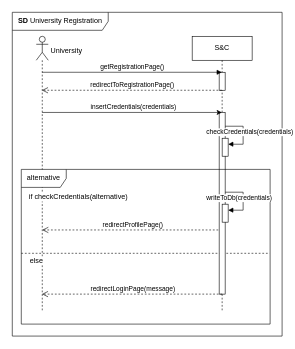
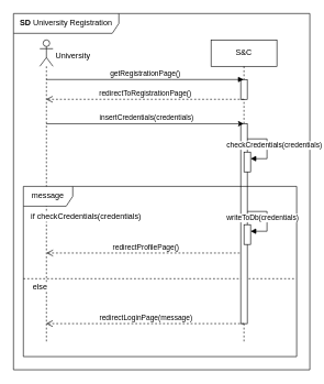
  <mxCell id="0" />
  <mxCell id="1" parent="0" />
  <mxCell id="2" value="redirectProfilePage()" style="html=1;verticalAlign=bottom;endArrow=open;dashed=1;endSize=8;curved=0;rounded=0;" parent="1" edge="1"><mxGeometry x="-0.002" relative="1" as="geometry"><mxPoint x="369.5" y="383" as="sourcePoint" /><mxPoint x="70" y="383" as="targetPoint" /><Array as="points"><mxPoint x="310" y="383" /><mxPoint x="250" y="383" /><mxPoint x="190" y="383" /><mxPoint x="160" y="383" /></Array><mxPoint as="offset" /></mxGeometry></mxCell>
  <mxCell id="3" value="" style="endArrow=none;dashed=1;html=1;rounded=0;exitX=0;exitY=0.53;exitDx=0;exitDy=0;exitPerimeter=0;entryX=0.998;entryY=0.53;entryDx=0;entryDy=0;entryPerimeter=0;" parent="1" edge="1"><mxGeometry width="50" height="50" relative="1" as="geometry"><mxPoint x="35" y="421.94" as="sourcePoint" /><mxPoint x="449.17" y="421.94" as="targetPoint" /><Array as="points" /></mxGeometry></mxCell>
  <mxCell id="4" value="&lt;b&gt;SD&lt;/b&gt;&amp;nbsp;University&amp;nbsp;Registration" style="shape=umlFrame;whiteSpace=wrap;html=1;pointerEvents=0;width=160;height=30;" parent="1" vertex="1"><mxGeometry x="20" y="20" width="450" height="540" as="geometry" /></mxCell>
  <mxCell id="5" value="S&amp;amp;C" style="shape=umlLifeline;perimeter=lifelinePerimeter;whiteSpace=wrap;html=1;container=1;dropTarget=0;collapsible=0;recursiveResize=0;outlineConnect=0;portConstraint=eastwest;newEdgeStyle={&quot;curved&quot;:0,&quot;rounded&quot;:0};" parent="1" vertex="1"><mxGeometry x="320" y="60" width="100" height="460" as="geometry" /></mxCell>
  <mxCell id="6" value="" style="html=1;points=[[0,0,0,0,5],[0,1,0,0,-5],[1,0,0,0,5],[1,1,0,0,-5]];perimeter=orthogonalPerimeter;outlineConnect=0;targetShapes=umlLifeline;portConstraint=eastwest;newEdgeStyle={&quot;curved&quot;:0,&quot;rounded&quot;:0};" parent="5" vertex="1"><mxGeometry x="45" y="60" width="10" height="30" as="geometry" /></mxCell>
  <mxCell id="7" value="" style="html=1;points=[[0,0,0,0,5],[0,1,0,0,-5],[1,0,0,0,5],[1,1,0,0,-5]];perimeter=orthogonalPerimeter;outlineConnect=0;targetShapes=umlLifeline;portConstraint=eastwest;newEdgeStyle={&quot;curved&quot;:0,&quot;rounded&quot;:0};" parent="5" vertex="1"><mxGeometry x="45" y="127" width="10" height="303" as="geometry" /></mxCell>
  <mxCell id="8" value="" style="html=1;points=[[0,0,0,0,5],[0,1,0,0,-5],[1,0,0,0,5],[1,1,0,0,-5]];perimeter=orthogonalPerimeter;outlineConnect=0;targetShapes=umlLifeline;portConstraint=eastwest;newEdgeStyle={&quot;curved&quot;:0,&quot;rounded&quot;:0};" parent="5" vertex="1"><mxGeometry x="50" y="170" width="10" height="30" as="geometry" /></mxCell>
  <mxCell id="9" value="checkCredentials(credentials)" style="html=1;align=left;spacingLeft=2;endArrow=block;rounded=0;edgeStyle=orthogonalEdgeStyle;curved=0;rounded=0;" parent="5" edge="1"><mxGeometry x="-1" y="-36" relative="1" as="geometry"><mxPoint x="55" y="150" as="sourcePoint" /><Array as="points"><mxPoint x="85" y="150" /><mxPoint x="85" y="180" /></Array><mxPoint x="-35" y="-26" as="offset" /><mxPoint x="60" y="180" as="targetPoint" /></mxGeometry></mxCell>
  <mxCell id="10" style="edgeStyle=orthogonalEdgeStyle;rounded=0;orthogonalLoop=1;jettySize=auto;html=1;curved=0;" parent="1" edge="1"><mxGeometry relative="1" as="geometry"><mxPoint x="69.81" y="187" as="sourcePoint" /><mxPoint x="369.5" y="187" as="targetPoint" /></mxGeometry></mxCell>
  <mxCell id="11" value="insertCredentials(credentials)" style="edgeLabel;html=1;align=center;verticalAlign=middle;resizable=0;points=[];" parent="10" vertex="1" connectable="0"><mxGeometry x="0.013" y="1" relative="1" as="geometry"><mxPoint y="-9" as="offset" /></mxGeometry></mxCell>
  <mxCell id="12" value="" style="shape=umlLifeline;perimeter=lifelinePerimeter;whiteSpace=wrap;html=1;container=1;dropTarget=0;collapsible=0;recursiveResize=0;outlineConnect=0;portConstraint=eastwest;newEdgeStyle={&quot;curved&quot;:0,&quot;rounded&quot;:0};participant=umlActor;size=40;" parent="1" vertex="1"><mxGeometry x="60" y="60" width="20" height="460" as="geometry" /></mxCell>
  <mxCell id="13" value="University" style="text;html=1;align=center;verticalAlign=middle;resizable=0;points=[];autosize=1;strokeColor=none;fillColor=none;" parent="1" vertex="1"><mxGeometry x="70" y="70" width="80" height="30" as="geometry" /></mxCell>
  <mxCell id="14" value="redirectToRegistrationPage()" style="html=1;verticalAlign=bottom;endArrow=open;dashed=1;endSize=8;curved=0;rounded=0;" parent="1" edge="1"><mxGeometry relative="1" as="geometry"><mxPoint x="369.5" y="150" as="sourcePoint" /><mxPoint x="69.5" y="150" as="targetPoint" /><Array as="points"><mxPoint x="250" y="150" /></Array><mxPoint as="offset" /></mxGeometry></mxCell>
- <mxCell id="15" value="alternative" style="shape=umlFrame;whiteSpace=wrap;html=1;pointerEvents=0;width=75;height=30;" parent="1" vertex="1"><mxGeometry x="35" y="282" width="415" height="258" as="geometry" /></mxCell>
- <mxCell id="16" value="if checkCredentials(alternative)" style="text;html=1;align=center;verticalAlign=middle;resizable=0;points=[];autosize=1;strokeColor=none;fillColor=none;labelBackgroundColor=default;" parent="1" vertex="1"><mxGeometry x="35" y="313" width="190" height="30" as="geometry" /></mxCell>
+ <mxCell id="15" value="message" style="shape=umlFrame;whiteSpace=wrap;html=1;pointerEvents=0;width=75;height=30;" parent="1" vertex="1"><mxGeometry x="35" y="282" width="415" height="258" as="geometry" /></mxCell>
+ <mxCell id="16" value="if checkCredentials(credentials)" style="text;html=1;align=center;verticalAlign=middle;resizable=0;points=[];autosize=1;strokeColor=none;fillColor=none;labelBackgroundColor=default;" parent="1" vertex="1"><mxGeometry x="35" y="313" width="190" height="30" as="geometry" /></mxCell>
  <mxCell id="17" value="&lt;span style=&quot;background-color: rgb(255, 255, 255);&quot;&gt;else&lt;/span&gt;" style="text;html=1;align=center;verticalAlign=middle;resizable=0;points=[];autosize=1;strokeColor=none;fillColor=none;" parent="1" vertex="1"><mxGeometry x="35" y="420" width="50" height="30" as="geometry" /></mxCell>
  <mxCell id="18" value="redirectLoginPage(message)" style="html=1;verticalAlign=bottom;endArrow=open;dashed=1;endSize=8;curved=0;rounded=0;" parent="1" target="12" edge="1"><mxGeometry x="-0.005" relative="1" as="geometry"><mxPoint x="370" y="490" as="sourcePoint" /><mxPoint x="75.5" y="490" as="targetPoint" /><Array as="points"><mxPoint x="315.5" y="490" /><mxPoint x="255.5" y="490" /><mxPoint x="195.5" y="490" /><mxPoint x="165.5" y="490" /></Array><mxPoint as="offset" /></mxGeometry></mxCell>
  <mxCell id="19" value="" style="html=1;points=[[0,0,0,0,5],[0,1,0,0,-5],[1,0,0,0,5],[1,1,0,0,-5]];perimeter=orthogonalPerimeter;outlineConnect=0;targetShapes=umlLifeline;portConstraint=eastwest;newEdgeStyle={&quot;curved&quot;:0,&quot;rounded&quot;:0};" parent="1" vertex="1"><mxGeometry x="370" y="340" width="10" height="30" as="geometry" /></mxCell>
  <mxCell id="20" value="writeToDb(credentials)" style="html=1;align=left;spacingLeft=2;endArrow=block;rounded=0;edgeStyle=orthogonalEdgeStyle;curved=0;rounded=0;" parent="1" edge="1"><mxGeometry x="-1" y="-36" relative="1" as="geometry"><mxPoint x="375" y="320" as="sourcePoint" /><Array as="points"><mxPoint x="405" y="350" /></Array><mxPoint x="380" y="350" as="targetPoint" /><mxPoint x="-35" y="-26" as="offset" /></mxGeometry></mxCell>
  <mxCell id="21" value="getRegistrationPage()" style="html=1;verticalAlign=bottom;endArrow=block;edgeStyle=elbowEdgeStyle;elbow=vertical;curved=0;rounded=0;" parent="1" edge="1"><mxGeometry x="0.001" relative="1" as="geometry"><mxPoint x="69.81" y="120" as="sourcePoint" /><Array as="points"><mxPoint x="260" y="120" /><mxPoint x="225" y="90" /></Array><mxPoint x="369.5" y="120" as="targetPoint" /><mxPoint as="offset" /></mxGeometry></mxCell>
